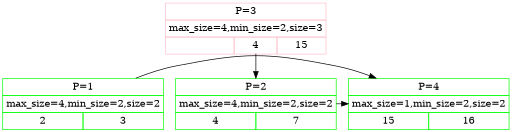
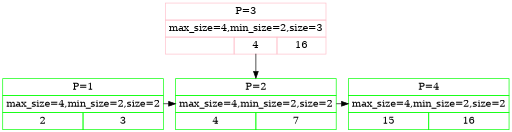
  digraph {
    node [color=green shape=plain]
    n1 [label=<<TABLE BORDER="0" CELLBORDER="1" CELLSPACING="0" CELLPADDING="4"> <TR><TD COLSPAN="2">P=1</TD></TR> <TR><TD COLSPAN="2">max_size=4,min_size=2,size=2</TD></TR> <TR><TD>2</TD> <TD>3</TD> </TR></TABLE>>]
    n2 [label=<<TABLE BORDER="0" CELLBORDER="1" CELLSPACING="0" CELLPADDING="4"> <TR><TD COLSPAN="2">P=2</TD></TR> <TR><TD COLSPAN="2">max_size=4,min_size=2,size=2</TD></TR> <TR><TD>4</TD> <TD>7</TD> </TR></TABLE>>]
-   n3 [label=<<TABLE BORDER="0" CELLBORDER="1" CELLSPACING="0" CELLPADDING="4"> <TR><TD COLSPAN="2">P=4</TD></TR> <TR><TD COLSPAN="2">max_size=1,min_size=2,size=2</TD></TR> <TR><TD>15</TD> <TD>16</TD> </TR></TABLE>>]
-   n4 [color=pink label=<<TABLE BORDER="0" CELLBORDER="1" CELLSPACING="0" CELLPADDING="4"> <TR><TD COLSPAN="3">P=3</TD></TR> <TR><TD COLSPAN="3">max_size=4,min_size=2,size=3</TD></TR> <TR><TD PORT="p1"> </TD> <TD PORT="p2">4</TD> <TD PORT="p4">15</TD> </TR></TABLE>>]
+   n3 [label=<<TABLE BORDER="0" CELLBORDER="1" CELLSPACING="0" CELLPADDING="4"> <TR><TD COLSPAN="2">P=4</TD></TR> <TR><TD COLSPAN="2">max_size=4,min_size=2,size=2</TD></TR> <TR><TD>15</TD> <TD>16</TD> </TR></TABLE>>]
+   n4 [color=pink label=<<TABLE BORDER="0" CELLBORDER="1" CELLSPACING="0" CELLPADDING="4"> <TR><TD COLSPAN="3">P=3</TD></TR> <TR><TD COLSPAN="3">max_size=4,min_size=2,size=3</TD></TR> <TR><TD PORT="p1"> </TD> <TD PORT="p2">4</TD> <TD PORT="p4">16</TD> </TR></TABLE>>]
    subgraph sub_1 {
      rank=same
      n1
      n2
    }
    subgraph sub_2 {
      rank=same
      n2
      n3
    }
-   n1 -> n3
+   n1 -> n2
    n2 -> n3
    n4 -> n2 [tailport=p2]
  }
